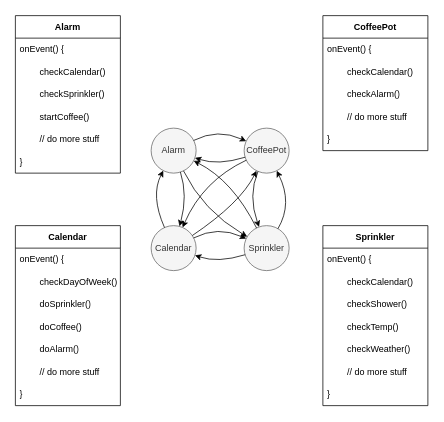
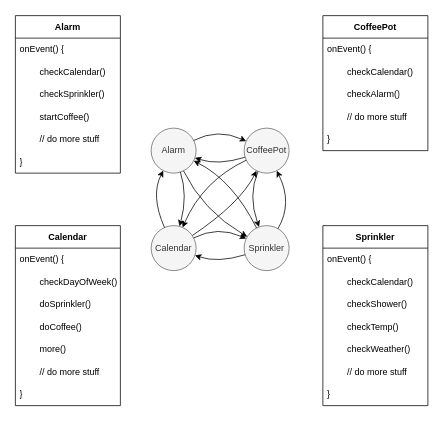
  <mxCell id="0" />
  <mxCell id="1" parent="0" />
  <mxCell id="2" value="Alarm" style="ellipse;whiteSpace=wrap;html=1;aspect=fixed;fillColor=#f5f5f5;fontColor=#333333;strokeColor=#666666;" vertex="1" parent="1"><mxGeometry x="201" y="170" width="60" height="60" as="geometry" /></mxCell>
  <mxCell id="3" value="Sprinkler" style="ellipse;whiteSpace=wrap;html=1;aspect=fixed;fillColor=#f5f5f5;fontColor=#333333;strokeColor=#666666;" vertex="1" parent="1"><mxGeometry x="325" y="300" width="60" height="60" as="geometry" /></mxCell>
  <mxCell id="4" value="Calendar" style="ellipse;whiteSpace=wrap;html=1;aspect=fixed;fillColor=#f5f5f5;fontColor=#333333;strokeColor=#666666;" vertex="1" parent="1"><mxGeometry x="201" y="300" width="60" height="60" as="geometry" /></mxCell>
  <mxCell id="5" value="CoffeePot" style="ellipse;whiteSpace=wrap;html=1;aspect=fixed;fillColor=#f5f5f5;fontColor=#333333;strokeColor=#666666;" vertex="1" parent="1"><mxGeometry x="325" y="170" width="60" height="60" as="geometry" /></mxCell>
  <mxCell id="6" value="" style="endArrow=classic;html=1;curved=1;" edge="1" parent="1" source="2" target="5"><mxGeometry width="50" height="50" relative="1" as="geometry"><mxPoint x="60" y="320" as="sourcePoint" /><mxPoint x="110" y="270" as="targetPoint" /><Array as="points"><mxPoint x="290" y="170" /></Array></mxGeometry></mxCell>
  <mxCell id="7" value="" style="endArrow=classic;html=1;curved=1;" edge="1" parent="1" source="5" target="3"><mxGeometry width="50" height="50" relative="1" as="geometry"><mxPoint x="267.752" y="196.424" as="sourcePoint" /><mxPoint x="337.74" y="197.475" as="targetPoint" /><Array as="points"><mxPoint x="330" y="260" /></Array></mxGeometry></mxCell>
  <mxCell id="8" value="" style="endArrow=classic;html=1;curved=1;" edge="1" parent="1" source="5" target="2"><mxGeometry width="50" height="50" relative="1" as="geometry"><mxPoint x="277.752" y="206.424" as="sourcePoint" /><mxPoint x="347.74" y="207.475" as="targetPoint" /><Array as="points"><mxPoint x="290" y="220" /></Array></mxGeometry></mxCell>
  <mxCell id="9" value="" style="endArrow=classic;html=1;curved=1;" edge="1" parent="1" source="4" target="3"><mxGeometry width="50" height="50" relative="1" as="geometry"><mxPoint x="287.752" y="216.424" as="sourcePoint" /><mxPoint x="357.74" y="217.475" as="targetPoint" /><Array as="points"><mxPoint x="290" y="300" /></Array></mxGeometry></mxCell>
  <mxCell id="10" value="" style="endArrow=classic;html=1;curved=1;" edge="1" parent="1" source="2" target="4"><mxGeometry width="50" height="50" relative="1" as="geometry"><mxPoint x="297.752" y="226.424" as="sourcePoint" /><mxPoint x="367.74" y="227.475" as="targetPoint" /><Array as="points"><mxPoint x="250" y="260" /></Array></mxGeometry></mxCell>
  <mxCell id="11" value="" style="endArrow=classic;html=1;curved=1;" edge="1" parent="1" source="3" target="5"><mxGeometry width="50" height="50" relative="1" as="geometry"><mxPoint x="307.752" y="236.424" as="sourcePoint" /><mxPoint x="377.74" y="237.475" as="targetPoint" /><Array as="points"><mxPoint x="390" y="270" /></Array></mxGeometry></mxCell>
  <mxCell id="12" value="" style="endArrow=classic;html=1;curved=1;" edge="1" parent="1" source="4" target="2"><mxGeometry width="50" height="50" relative="1" as="geometry"><mxPoint x="380.046" y="314.046" as="sourcePoint" /><mxPoint x="378.416" y="236.833" as="targetPoint" /><Array as="points"><mxPoint x="200" y="260" /></Array></mxGeometry></mxCell>
  <mxCell id="13" value="" style="endArrow=classic;html=1;curved=1;" edge="1" parent="1" source="3" target="4"><mxGeometry width="50" height="50" relative="1" as="geometry"><mxPoint x="390.046" y="324.046" as="sourcePoint" /><mxPoint x="388.416" y="246.833" as="targetPoint" /><Array as="points"><mxPoint x="290" y="350" /></Array></mxGeometry></mxCell>
  <mxCell id="14" value="" style="endArrow=classic;html=1;curved=1;" edge="1" parent="1" source="4" target="5"><mxGeometry width="50" height="50" relative="1" as="geometry"><mxPoint x="400.046" y="334.046" as="sourcePoint" /><mxPoint x="398.416" y="256.833" as="targetPoint" /><Array as="points"><mxPoint x="320" y="270" /></Array></mxGeometry></mxCell>
  <mxCell id="15" value="" style="endArrow=classic;html=1;curved=1;" edge="1" parent="1" source="3" target="2"><mxGeometry width="50" height="50" relative="1" as="geometry"><mxPoint x="410.046" y="344.046" as="sourcePoint" /><mxPoint x="408.416" y="266.833" as="targetPoint" /><Array as="points"><mxPoint x="310" y="240" /></Array></mxGeometry></mxCell>
  <mxCell id="16" value="" style="endArrow=classic;html=1;curved=1;" edge="1" parent="1" source="2" target="3"><mxGeometry width="50" height="50" relative="1" as="geometry"><mxPoint x="420.046" y="354.046" as="sourcePoint" /><mxPoint x="418.416" y="276.833" as="targetPoint" /><Array as="points"><mxPoint x="270" y="280" /></Array></mxGeometry></mxCell>
  <mxCell id="17" value="" style="endArrow=classic;html=1;curved=1;" edge="1" parent="1" source="5" target="4"><mxGeometry width="50" height="50" relative="1" as="geometry"><mxPoint x="430.046" y="364.046" as="sourcePoint" /><mxPoint x="428.416" y="286.833" as="targetPoint" /><Array as="points"><mxPoint x="270" y="240" /></Array></mxGeometry></mxCell>
  <mxCell id="18" value="Alarm" style="swimlane;fontStyle=1;childLayout=stackLayout;horizontal=1;startSize=30;horizontalStack=0;resizeParent=1;resizeParentMax=0;resizeLast=0;collapsible=1;marginBottom=0;whiteSpace=wrap;html=1;" vertex="1" parent="1"><mxGeometry x="20" y="20" width="140" height="210" as="geometry" /></mxCell>
  <mxCell id="19" value="onEvent() {" style="text;strokeColor=none;fillColor=none;align=left;verticalAlign=middle;spacingLeft=4;spacingRight=4;overflow=hidden;points=[[0,0.5],[1,0.5]];portConstraint=eastwest;rotatable=0;whiteSpace=wrap;html=1;" vertex="1" parent="18"><mxGeometry y="30" width="140" height="30" as="geometry" /></mxCell>
  <mxCell id="20" value="&lt;span style=&quot;white-space: pre;&quot;&gt;&#09;&lt;/span&gt;checkCalendar()" style="text;strokeColor=none;fillColor=none;align=left;verticalAlign=middle;spacingLeft=4;spacingRight=4;overflow=hidden;points=[[0,0.5],[1,0.5]];portConstraint=eastwest;rotatable=0;whiteSpace=wrap;html=1;" vertex="1" parent="18"><mxGeometry y="60" width="140" height="30" as="geometry" /></mxCell>
  <mxCell id="21" value="&lt;span style=&quot;white-space: pre;&quot;&gt;&#09;&lt;/span&gt;checkSprinkler()" style="text;strokeColor=none;fillColor=none;align=left;verticalAlign=middle;spacingLeft=4;spacingRight=4;overflow=hidden;points=[[0,0.5],[1,0.5]];portConstraint=eastwest;rotatable=0;whiteSpace=wrap;html=1;" vertex="1" parent="18"><mxGeometry y="90" width="140" height="30" as="geometry" /></mxCell>
  <mxCell id="22" value="&lt;span style=&quot;white-space: pre;&quot;&gt;&#09;&lt;/span&gt;startCoffee()" style="text;strokeColor=none;fillColor=none;align=left;verticalAlign=middle;spacingLeft=4;spacingRight=4;overflow=hidden;points=[[0,0.5],[1,0.5]];portConstraint=eastwest;rotatable=0;whiteSpace=wrap;html=1;" vertex="1" parent="18"><mxGeometry y="120" width="140" height="30" as="geometry" /></mxCell>
  <mxCell id="23" value="&lt;span style=&quot;white-space: pre;&quot;&gt;&#09;&lt;/span&gt;// do more stuff" style="text;strokeColor=none;fillColor=none;align=left;verticalAlign=middle;spacingLeft=4;spacingRight=4;overflow=hidden;points=[[0,0.5],[1,0.5]];portConstraint=eastwest;rotatable=0;whiteSpace=wrap;html=1;" vertex="1" parent="18"><mxGeometry y="150" width="140" height="30" as="geometry" /></mxCell>
  <mxCell id="24" value="}" style="text;strokeColor=none;fillColor=none;align=left;verticalAlign=middle;spacingLeft=4;spacingRight=4;overflow=hidden;points=[[0,0.5],[1,0.5]];portConstraint=eastwest;rotatable=0;whiteSpace=wrap;html=1;" vertex="1" parent="18"><mxGeometry y="180" width="140" height="30" as="geometry" /></mxCell>
  <mxCell id="25" value="Calendar" style="swimlane;fontStyle=1;childLayout=stackLayout;horizontal=1;startSize=30;horizontalStack=0;resizeParent=1;resizeParentMax=0;resizeLast=0;collapsible=1;marginBottom=0;whiteSpace=wrap;html=1;" vertex="1" parent="1"><mxGeometry x="20" y="300" width="140" height="240" as="geometry" /></mxCell>
  <mxCell id="26" value="onEvent() {" style="text;strokeColor=none;fillColor=none;align=left;verticalAlign=middle;spacingLeft=4;spacingRight=4;overflow=hidden;points=[[0,0.5],[1,0.5]];portConstraint=eastwest;rotatable=0;whiteSpace=wrap;html=1;" vertex="1" parent="25"><mxGeometry y="30" width="140" height="30" as="geometry" /></mxCell>
  <mxCell id="27" value="&lt;span style=&quot;white-space: pre;&quot;&gt;&#09;&lt;/span&gt;checkDayOfWeek()" style="text;strokeColor=none;fillColor=none;align=left;verticalAlign=middle;spacingLeft=4;spacingRight=4;overflow=hidden;points=[[0,0.5],[1,0.5]];portConstraint=eastwest;rotatable=0;whiteSpace=wrap;html=1;" vertex="1" parent="25"><mxGeometry y="60" width="140" height="30" as="geometry" /></mxCell>
  <mxCell id="28" value="&lt;span style=&quot;white-space: pre;&quot;&gt;&#09;&lt;/span&gt;doSprinkler()" style="text;strokeColor=none;fillColor=none;align=left;verticalAlign=middle;spacingLeft=4;spacingRight=4;overflow=hidden;points=[[0,0.5],[1,0.5]];portConstraint=eastwest;rotatable=0;whiteSpace=wrap;html=1;" vertex="1" parent="25"><mxGeometry y="90" width="140" height="30" as="geometry" /></mxCell>
  <mxCell id="29" value="&lt;span style=&quot;white-space: pre;&quot;&gt;&#09;&lt;/span&gt;doCoffee()" style="text;strokeColor=none;fillColor=none;align=left;verticalAlign=middle;spacingLeft=4;spacingRight=4;overflow=hidden;points=[[0,0.5],[1,0.5]];portConstraint=eastwest;rotatable=0;whiteSpace=wrap;html=1;" vertex="1" parent="25"><mxGeometry y="120" width="140" height="30" as="geometry" /></mxCell>
- <mxCell id="30" value="&lt;span style=&quot;white-space: pre;&quot;&gt;&#09;&lt;/span&gt;doAlarm()" style="text;strokeColor=none;fillColor=none;align=left;verticalAlign=middle;spacingLeft=4;spacingRight=4;overflow=hidden;points=[[0,0.5],[1,0.5]];portConstraint=eastwest;rotatable=0;whiteSpace=wrap;html=1;" vertex="1" parent="25"><mxGeometry y="150" width="140" height="30" as="geometry" /></mxCell>
+ <mxCell id="30" value="&lt;span style=&quot;white-space: pre;&quot;&gt;&#09;&lt;/span&gt;more()" style="text;strokeColor=none;fillColor=none;align=left;verticalAlign=middle;spacingLeft=4;spacingRight=4;overflow=hidden;points=[[0,0.5],[1,0.5]];portConstraint=eastwest;rotatable=0;whiteSpace=wrap;html=1;" vertex="1" parent="25"><mxGeometry y="150" width="140" height="30" as="geometry" /></mxCell>
  <mxCell id="31" value="&lt;span style=&quot;white-space: pre;&quot;&gt;&#09;&lt;/span&gt;// do more stuff" style="text;strokeColor=none;fillColor=none;align=left;verticalAlign=middle;spacingLeft=4;spacingRight=4;overflow=hidden;points=[[0,0.5],[1,0.5]];portConstraint=eastwest;rotatable=0;whiteSpace=wrap;html=1;" vertex="1" parent="25"><mxGeometry y="180" width="140" height="30" as="geometry" /></mxCell>
  <mxCell id="32" value="}" style="text;strokeColor=none;fillColor=none;align=left;verticalAlign=middle;spacingLeft=4;spacingRight=4;overflow=hidden;points=[[0,0.5],[1,0.5]];portConstraint=eastwest;rotatable=0;whiteSpace=wrap;html=1;" vertex="1" parent="25"><mxGeometry y="210" width="140" height="30" as="geometry" /></mxCell>
  <mxCell id="33" value="Sprinkler" style="swimlane;fontStyle=1;childLayout=stackLayout;horizontal=1;startSize=30;horizontalStack=0;resizeParent=1;resizeParentMax=0;resizeLast=0;collapsible=1;marginBottom=0;whiteSpace=wrap;html=1;" vertex="1" parent="1"><mxGeometry x="430" y="300" width="140" height="240" as="geometry" /></mxCell>
  <mxCell id="34" value="onEvent() {" style="text;strokeColor=none;fillColor=none;align=left;verticalAlign=middle;spacingLeft=4;spacingRight=4;overflow=hidden;points=[[0,0.5],[1,0.5]];portConstraint=eastwest;rotatable=0;whiteSpace=wrap;html=1;" vertex="1" parent="33"><mxGeometry y="30" width="140" height="30" as="geometry" /></mxCell>
  <mxCell id="35" value="&lt;span style=&quot;white-space: pre;&quot;&gt;&#09;&lt;/span&gt;checkCalendar()" style="text;strokeColor=none;fillColor=none;align=left;verticalAlign=middle;spacingLeft=4;spacingRight=4;overflow=hidden;points=[[0,0.5],[1,0.5]];portConstraint=eastwest;rotatable=0;whiteSpace=wrap;html=1;" vertex="1" parent="33"><mxGeometry y="60" width="140" height="30" as="geometry" /></mxCell>
  <mxCell id="36" value="&lt;span style=&quot;white-space: pre;&quot;&gt;&#09;&lt;/span&gt;checkShower()" style="text;strokeColor=none;fillColor=none;align=left;verticalAlign=middle;spacingLeft=4;spacingRight=4;overflow=hidden;points=[[0,0.5],[1,0.5]];portConstraint=eastwest;rotatable=0;whiteSpace=wrap;html=1;" vertex="1" parent="33"><mxGeometry y="90" width="140" height="30" as="geometry" /></mxCell>
  <mxCell id="37" value="&lt;span style=&quot;white-space: pre;&quot;&gt;&#09;&lt;/span&gt;checkTemp()" style="text;strokeColor=none;fillColor=none;align=left;verticalAlign=middle;spacingLeft=4;spacingRight=4;overflow=hidden;points=[[0,0.5],[1,0.5]];portConstraint=eastwest;rotatable=0;whiteSpace=wrap;html=1;" vertex="1" parent="33"><mxGeometry y="120" width="140" height="30" as="geometry" /></mxCell>
  <mxCell id="38" value="&lt;span style=&quot;white-space: pre;&quot;&gt;&#09;&lt;/span&gt;checkWeather()" style="text;strokeColor=none;fillColor=none;align=left;verticalAlign=middle;spacingLeft=4;spacingRight=4;overflow=hidden;points=[[0,0.5],[1,0.5]];portConstraint=eastwest;rotatable=0;whiteSpace=wrap;html=1;" vertex="1" parent="33"><mxGeometry y="150" width="140" height="30" as="geometry" /></mxCell>
  <mxCell id="39" value="&lt;span style=&quot;white-space: pre;&quot;&gt;&#09;&lt;/span&gt;// do more stuff" style="text;strokeColor=none;fillColor=none;align=left;verticalAlign=middle;spacingLeft=4;spacingRight=4;overflow=hidden;points=[[0,0.5],[1,0.5]];portConstraint=eastwest;rotatable=0;whiteSpace=wrap;html=1;" vertex="1" parent="33"><mxGeometry y="180" width="140" height="30" as="geometry" /></mxCell>
  <mxCell id="40" value="}" style="text;strokeColor=none;fillColor=none;align=left;verticalAlign=middle;spacingLeft=4;spacingRight=4;overflow=hidden;points=[[0,0.5],[1,0.5]];portConstraint=eastwest;rotatable=0;whiteSpace=wrap;html=1;" vertex="1" parent="33"><mxGeometry y="210" width="140" height="30" as="geometry" /></mxCell>
  <mxCell id="41" value="CoffeePot" style="swimlane;fontStyle=1;childLayout=stackLayout;horizontal=1;startSize=30;horizontalStack=0;resizeParent=1;resizeParentMax=0;resizeLast=0;collapsible=1;marginBottom=0;whiteSpace=wrap;html=1;" vertex="1" parent="1"><mxGeometry x="430" y="20" width="140" height="180" as="geometry" /></mxCell>
  <mxCell id="42" value="onEvent() {" style="text;strokeColor=none;fillColor=none;align=left;verticalAlign=middle;spacingLeft=4;spacingRight=4;overflow=hidden;points=[[0,0.5],[1,0.5]];portConstraint=eastwest;rotatable=0;whiteSpace=wrap;html=1;" vertex="1" parent="41"><mxGeometry y="30" width="140" height="30" as="geometry" /></mxCell>
  <mxCell id="43" value="&lt;span style=&quot;white-space: pre;&quot;&gt;&#09;&lt;/span&gt;checkCalendar()" style="text;strokeColor=none;fillColor=none;align=left;verticalAlign=middle;spacingLeft=4;spacingRight=4;overflow=hidden;points=[[0,0.5],[1,0.5]];portConstraint=eastwest;rotatable=0;whiteSpace=wrap;html=1;" vertex="1" parent="41"><mxGeometry y="60" width="140" height="30" as="geometry" /></mxCell>
  <mxCell id="44" value="&lt;span style=&quot;white-space: pre;&quot;&gt;&#09;&lt;/span&gt;checkAlarm()" style="text;strokeColor=none;fillColor=none;align=left;verticalAlign=middle;spacingLeft=4;spacingRight=4;overflow=hidden;points=[[0,0.5],[1,0.5]];portConstraint=eastwest;rotatable=0;whiteSpace=wrap;html=1;" vertex="1" parent="41"><mxGeometry y="90" width="140" height="30" as="geometry" /></mxCell>
  <mxCell id="45" value="&lt;span style=&quot;white-space: pre;&quot;&gt;&#09;&lt;/span&gt;// do more stuff" style="text;strokeColor=none;fillColor=none;align=left;verticalAlign=middle;spacingLeft=4;spacingRight=4;overflow=hidden;points=[[0,0.5],[1,0.5]];portConstraint=eastwest;rotatable=0;whiteSpace=wrap;html=1;" vertex="1" parent="41"><mxGeometry y="120" width="140" height="30" as="geometry" /></mxCell>
  <mxCell id="46" value="}" style="text;strokeColor=none;fillColor=none;align=left;verticalAlign=middle;spacingLeft=4;spacingRight=4;overflow=hidden;points=[[0,0.5],[1,0.5]];portConstraint=eastwest;rotatable=0;whiteSpace=wrap;html=1;" vertex="1" parent="41"><mxGeometry y="150" width="140" height="30" as="geometry" /></mxCell>
